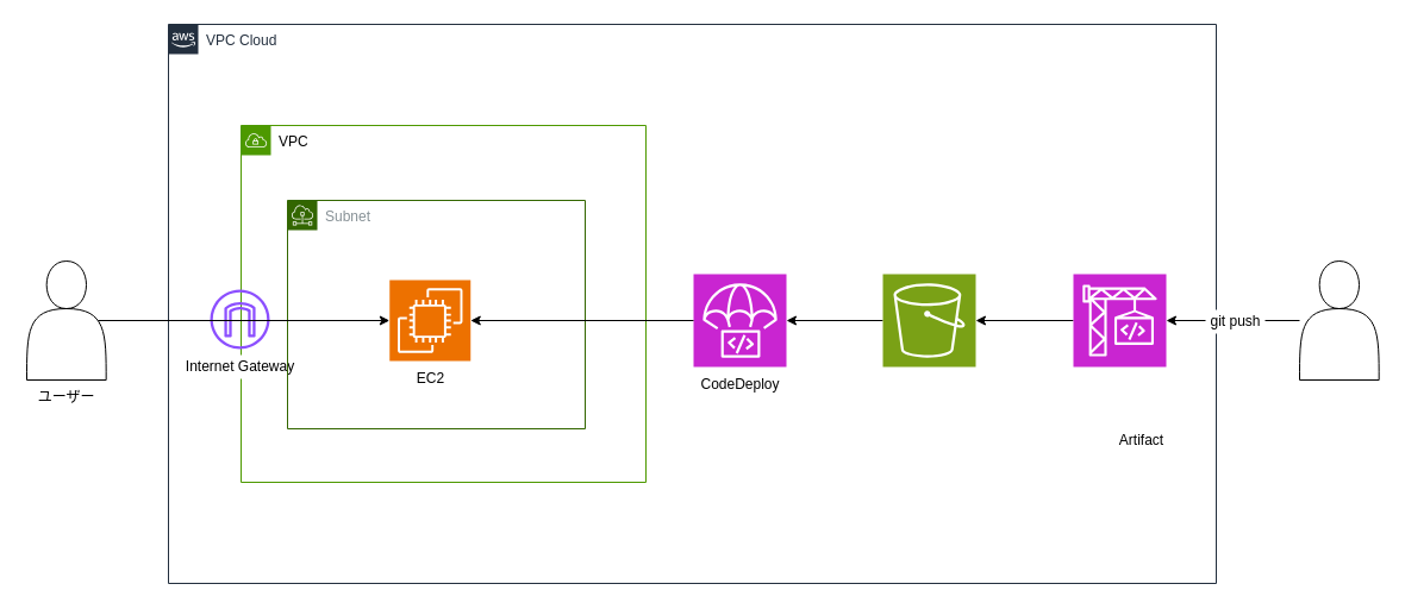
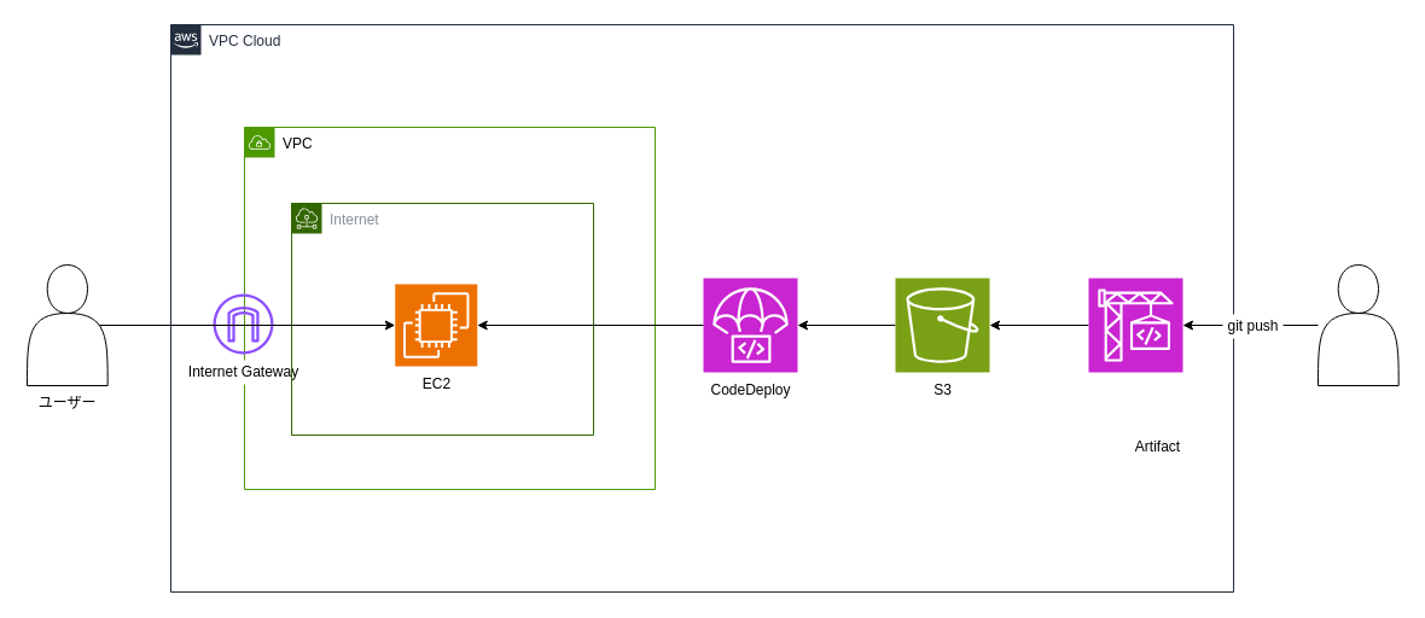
  <mxCell id="0" />
  <mxCell id="1" parent="0" />
  <mxCell id="2" value="VPC Cloud" style="points=[[0,0],[0.25,0],[0.5,0],[0.75,0],[1,0],[1,0.25],[1,0.5],[1,0.75],[1,1],[0.75,1],[0.5,1],[0.25,1],[0,1],[0,0.75],[0,0.5],[0,0.25]];outlineConnect=0;gradientColor=none;html=1;whiteSpace=wrap;fontSize=12;fontStyle=0;container=1;pointerEvents=0;collapsible=0;recursiveResize=0;shape=mxgraph.aws4.group;grIcon=mxgraph.aws4.group_aws_cloud_alt;strokeColor=#232F3E;fillColor=none;verticalAlign=top;align=left;spacingLeft=30;fontColor=#232F3E;dashed=0;" parent="1" vertex="1"><mxGeometry x="141" y="20" width="880" height="470" as="geometry" /></mxCell>
  <mxCell id="3" style="edgeStyle=orthogonalEdgeStyle;rounded=0;orthogonalLoop=1;jettySize=auto;html=1;entryX=1;entryY=0.5;entryDx=0;entryDy=0;entryPerimeter=0;" parent="2" source="6" target="8" edge="1"><mxGeometry relative="1" as="geometry" /></mxCell>
  <mxCell id="4" style="edgeStyle=orthogonalEdgeStyle;rounded=0;orthogonalLoop=1;jettySize=auto;html=1;entryX=1;entryY=0.5;entryDx=0;entryDy=0;entryPerimeter=0;" parent="2" source="8" target="12" edge="1"><mxGeometry relative="1" as="geometry" /></mxCell>
  <mxCell id="5" value="" style="group" parent="2" vertex="1" connectable="0"><mxGeometry x="759" y="210" width="80" height="108" as="geometry" /></mxCell>
  <mxCell id="6" value="" style="sketch=0;points=[[0,0,0],[0.25,0,0],[0.5,0,0],[0.75,0,0],[1,0,0],[0,1,0],[0.25,1,0],[0.5,1,0],[0.75,1,0],[1,1,0],[0,0.25,0],[0,0.5,0],[0,0.75,0],[1,0.25,0],[1,0.5,0],[1,0.75,0]];outlineConnect=0;fontColor=#232F3E;fillColor=#C925D1;strokeColor=#ffffff;dashed=0;verticalLabelPosition=bottom;verticalAlign=top;align=center;html=1;fontSize=12;fontStyle=0;aspect=fixed;shape=mxgraph.aws4.resourceIcon;resIcon=mxgraph.aws4.codebuild;" parent="5" vertex="1"><mxGeometry x="1" width="78" height="78" as="geometry" /></mxCell>
  <mxCell id="7" value="" style="group" parent="2" vertex="1" connectable="0"><mxGeometry x="600" y="210" width="78" height="108" as="geometry" /></mxCell>
  <mxCell id="8" value="" style="sketch=0;points=[[0,0,0],[0.25,0,0],[0.5,0,0],[0.75,0,0],[1,0,0],[0,1,0],[0.25,1,0],[0.5,1,0],[0.75,1,0],[1,1,0],[0,0.25,0],[0,0.5,0],[0,0.75,0],[1,0.25,0],[1,0.5,0],[1,0.75,0]];outlineConnect=0;fontColor=#232F3E;fillColor=#7AA116;strokeColor=#ffffff;dashed=0;verticalLabelPosition=bottom;verticalAlign=top;align=center;html=1;fontSize=12;fontStyle=0;aspect=fixed;shape=mxgraph.aws4.resourceIcon;resIcon=mxgraph.aws4.s3;" parent="7" vertex="1"><mxGeometry width="78" height="78" as="geometry" /></mxCell>
+ <mxCell id="9" value="S3" style="text;html=1;align=center;verticalAlign=middle;resizable=0;points=[];autosize=1;strokeColor=none;fillColor=none;" parent="7" vertex="1"><mxGeometry x="19" y="78" width="40" height="30" as="geometry" /></mxCell>
  <mxCell id="10" value="VPC" style="sketch=0;outlineConnect=0;html=1;whiteSpace=wrap;fontSize=12;fontStyle=0;shape=mxgraph.aws4.group;grIcon=mxgraph.aws4.group_vpc;verticalAlign=top;align=left;spacingLeft=30;dashed=0;fillColor=none;strokeColor=#4D9900;" parent="2" vertex="1"><mxGeometry x="61" y="85" width="340" height="300" as="geometry" /></mxCell>
  <mxCell id="11" value="" style="group" parent="2" vertex="1" connectable="0"><mxGeometry x="435" y="210" width="90" height="108" as="geometry" /></mxCell>
  <mxCell id="12" value="" style="sketch=0;points=[[0,0,0],[0.25,0,0],[0.5,0,0],[0.75,0,0],[1,0,0],[0,1,0],[0.25,1,0],[0.5,1,0],[0.75,1,0],[1,1,0],[0,0.25,0],[0,0.5,0],[0,0.75,0],[1,0.25,0],[1,0.5,0],[1,0.75,0]];outlineConnect=0;fontColor=#232F3E;fillColor=#C925D1;strokeColor=#ffffff;dashed=0;verticalLabelPosition=bottom;verticalAlign=top;align=center;html=1;fontSize=12;fontStyle=0;aspect=fixed;shape=mxgraph.aws4.resourceIcon;resIcon=mxgraph.aws4.codedeploy;" parent="11" vertex="1"><mxGeometry x="6" width="78" height="78" as="geometry" /></mxCell>
  <mxCell id="13" value="CodeDeploy" style="text;html=1;align=center;verticalAlign=middle;resizable=0;points=[];autosize=1;strokeColor=none;fillColor=none;" parent="11" vertex="1"><mxGeometry y="78" width="90" height="30" as="geometry" /></mxCell>
  <mxCell id="14" value="" style="sketch=0;outlineConnect=0;fontColor=#232F3E;gradientColor=none;fillColor=#8C4FFF;strokeColor=none;dashed=0;verticalLabelPosition=bottom;verticalAlign=top;align=center;html=1;fontSize=12;fontStyle=0;aspect=fixed;pointerEvents=1;shape=mxgraph.aws4.internet_gateway;" parent="2" vertex="1"><mxGeometry x="35" y="223" width="50" height="50" as="geometry" /></mxCell>
  <mxCell id="15" value="Internet Gateway" style="text;html=1;align=center;verticalAlign=middle;resizable=0;points=[];autosize=1;strokeColor=none;fillColor=light-dark(#FFFFFF,#FFFFFF);fillStyle=auto;gradientColor=none;perimeterSpacing=0;fontColor=light-dark(#000000,#000000);expand=0;spacing=0;" parent="2" vertex="1"><mxGeometry x="5" y="278" width="110" height="20" as="geometry" /></mxCell>
- <mxCell id="16" value="Subnet" style="sketch=0;outlineConnect=0;gradientColor=none;html=1;whiteSpace=wrap;fontSize=12;fontStyle=0;shape=mxgraph.aws4.group;grIcon=mxgraph.aws4.group_subnet;strokeColor=#336600;fillColor=none;verticalAlign=top;align=left;spacingLeft=30;fontColor=#879196;dashed=0;" parent="1" vertex="1"><mxGeometry x="241" y="168" width="250" height="192" as="geometry" /></mxCell>
+ <mxCell id="16" value="Internet" style="sketch=0;outlineConnect=0;gradientColor=none;html=1;whiteSpace=wrap;fontSize=12;fontStyle=0;shape=mxgraph.aws4.group;grIcon=mxgraph.aws4.group_subnet;strokeColor=#336600;fillColor=none;verticalAlign=top;align=left;spacingLeft=30;fontColor=#879196;dashed=0;" parent="1" vertex="1"><mxGeometry x="241" y="168" width="250" height="192" as="geometry" /></mxCell>
  <mxCell id="17" style="edgeStyle=orthogonalEdgeStyle;rounded=0;orthogonalLoop=1;jettySize=auto;html=1;entryX=1;entryY=0.5;entryDx=0;entryDy=0;entryPerimeter=0;" parent="1" source="20" target="6" edge="1"><mxGeometry relative="1" as="geometry" /></mxCell>
  <mxCell id="18" style="edgeStyle=orthogonalEdgeStyle;rounded=0;orthogonalLoop=1;jettySize=auto;html=1;" parent="1" source="12" target="22" edge="1"><mxGeometry relative="1" as="geometry" /></mxCell>
  <mxCell id="19" value="" style="group" parent="1" vertex="1" connectable="0"><mxGeometry x="1091" y="219" width="66.67" height="130" as="geometry" /></mxCell>
  <mxCell id="20" value="" style="shape=actor;whiteSpace=wrap;html=1;aspect=fixed;" parent="19" vertex="1"><mxGeometry width="66.67" height="100" as="geometry" /></mxCell>
  <mxCell id="21" value="" style="group" parent="1" vertex="1" connectable="0"><mxGeometry x="326.75" y="235" width="68" height="98" as="geometry" /></mxCell>
  <mxCell id="22" value="" style="sketch=0;points=[[0,0,0],[0.25,0,0],[0.5,0,0],[0.75,0,0],[1,0,0],[0,1,0],[0.25,1,0],[0.5,1,0],[0.75,1,0],[1,1,0],[0,0.25,0],[0,0.5,0],[0,0.75,0],[1,0.25,0],[1,0.5,0],[1,0.75,0]];outlineConnect=0;fontColor=#232F3E;fillColor=#ED7100;strokeColor=#ffffff;dashed=0;verticalLabelPosition=bottom;verticalAlign=top;align=center;html=1;fontSize=12;fontStyle=0;aspect=fixed;shape=mxgraph.aws4.resourceIcon;resIcon=mxgraph.aws4.ec2;" parent="21" vertex="1"><mxGeometry width="68" height="68" as="geometry" /></mxCell>
  <mxCell id="23" value="EC2" style="text;html=1;align=center;verticalAlign=middle;resizable=0;points=[];autosize=1;strokeColor=none;fillColor=none;" parent="21" vertex="1"><mxGeometry x="9" y="68" width="50" height="30" as="geometry" /></mxCell>
  <mxCell id="24" value="" style="group" parent="1" vertex="1" connectable="0"><mxGeometry x="22" y="219" width="68.33" height="130" as="geometry" /></mxCell>
  <mxCell id="25" value="" style="shape=actor;whiteSpace=wrap;html=1;aspect=fixed;" parent="24" vertex="1"><mxGeometry width="66.67" height="100" as="geometry" /></mxCell>
  <mxCell id="26" value="ユーザー" style="text;html=1;align=center;verticalAlign=middle;resizable=0;points=[];autosize=1;strokeColor=none;fillColor=none;" parent="24" vertex="1"><mxGeometry x="-1.67" y="100" width="70" height="30" as="geometry" /></mxCell>
  <mxCell id="27" value="" style="endArrow=classic;html=1;rounded=0;exitX=0.9;exitY=0.5;exitDx=0;exitDy=0;exitPerimeter=0;" parent="1" source="25" target="22" edge="1"><mxGeometry width="50" height="50" relative="1" as="geometry"><mxPoint x="512" y="190" as="sourcePoint" /><mxPoint x="562" y="140" as="targetPoint" /></mxGeometry></mxCell>
  <mxCell id="28" value="git push" style="text;html=1;align=center;verticalAlign=middle;resizable=0;points=[];autosize=1;strokeColor=none;fillColor=default;spacing=0;spacingLeft=-4;convertToSvg=0;spacingRight=-4;" parent="1" vertex="1"><mxGeometry x="1012" y="260" width="50" height="20" as="geometry" /></mxCell>
  <mxCell id="29" value="Artifact" style="text;html=1;align=center;verticalAlign=middle;resizable=0;points=[];autosize=1;strokeColor=none;fillColor=default;spacing=0;spacingLeft=-4;convertToSvg=0;spacingRight=-4;" parent="1" vertex="1"><mxGeometry x="938" y="360" width="40" height="20" as="geometry" /></mxCell>
